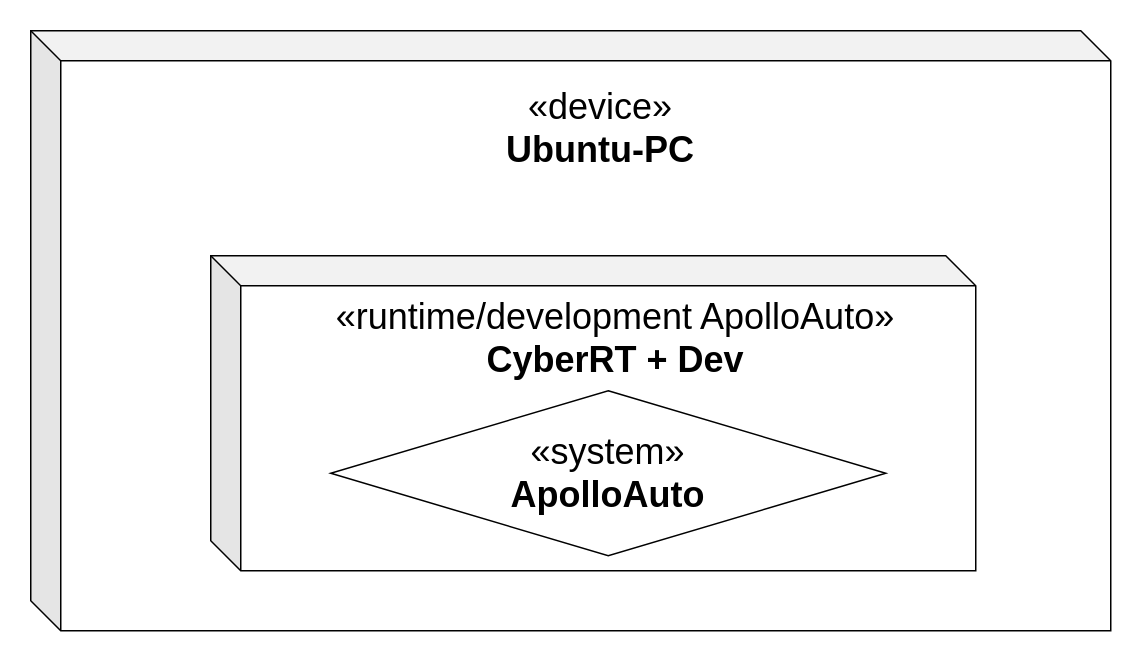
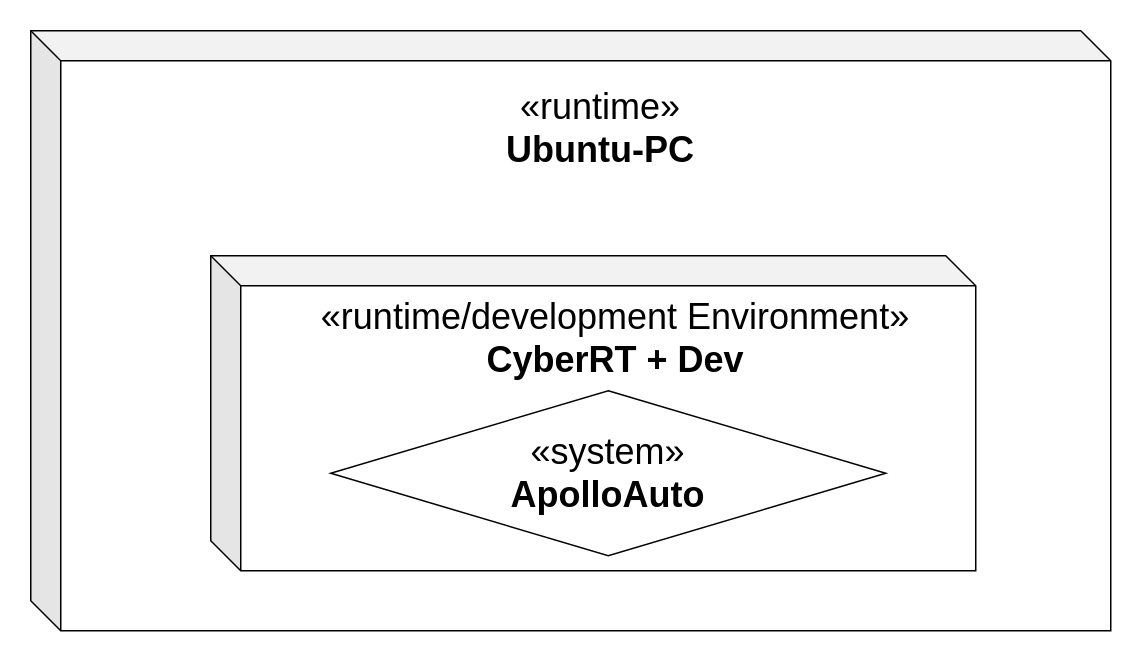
  <mxCell id="0" />
  <mxCell id="1" parent="0" />
  <mxCell id="2" value="" style="shape=cube;whiteSpace=wrap;html=1;boundedLbl=1;backgroundOutline=1;darkOpacity=0.05;darkOpacity2=0.1;" vertex="1" parent="1"><mxGeometry x="20" y="20" width="720" height="400" as="geometry" /></mxCell>
- <mxCell id="3" value="&lt;div&gt;&lt;font style=&quot;font-size: 24px&quot;&gt;«device»&lt;/font&gt;&lt;/div&gt;&lt;div&gt;&lt;font style=&quot;font-size: 24px&quot;&gt;&lt;b&gt;Ubuntu-PC&lt;/b&gt;&lt;br&gt;&lt;/font&gt;&lt;/div&gt;" style="text;html=1;strokeColor=none;fillColor=none;align=center;verticalAlign=middle;whiteSpace=wrap;rounded=0;" vertex="1" parent="1"><mxGeometry x="330" y="50" width="140" height="70" as="geometry" /></mxCell>
+ <mxCell id="3" value="&lt;div&gt;&lt;font style=&quot;font-size: 24px&quot;&gt;«runtime»&lt;/font&gt;&lt;/div&gt;&lt;div&gt;&lt;font style=&quot;font-size: 24px&quot;&gt;&lt;b&gt;Ubuntu-PC&lt;/b&gt;&lt;br&gt;&lt;/font&gt;&lt;/div&gt;" style="text;html=1;strokeColor=none;fillColor=none;align=center;verticalAlign=middle;whiteSpace=wrap;rounded=0;" vertex="1" parent="1"><mxGeometry x="330" y="50" width="140" height="70" as="geometry" /></mxCell>
  <mxCell id="4" value="" style="shape=cube;whiteSpace=wrap;html=1;boundedLbl=1;backgroundOutline=1;darkOpacity=0.05;darkOpacity2=0.1;" vertex="1" parent="1"><mxGeometry x="140" y="170" width="510" height="210" as="geometry" /></mxCell>
- <mxCell id="5" value="&lt;div&gt;&lt;font style=&quot;font-size: 24px&quot;&gt;«runtime/development ApolloAuto»&lt;/font&gt;&lt;/div&gt;&lt;div&gt;&lt;font style=&quot;font-size: 24px&quot;&gt;&lt;b&gt;CyberRT + Dev&lt;/b&gt;&lt;br&gt;&lt;/font&gt;&lt;/div&gt;" style="text;html=1;strokeColor=none;fillColor=none;align=center;verticalAlign=middle;whiteSpace=wrap;rounded=0;" vertex="1" parent="1"><mxGeometry x="160" y="190" width="500" height="70" as="geometry" /></mxCell>
+ <mxCell id="5" value="&lt;div&gt;&lt;font style=&quot;font-size: 24px&quot;&gt;«runtime/development Environment»&lt;/font&gt;&lt;/div&gt;&lt;div&gt;&lt;font style=&quot;font-size: 24px&quot;&gt;&lt;b&gt;CyberRT + Dev&lt;/b&gt;&lt;br&gt;&lt;/font&gt;&lt;/div&gt;" style="text;html=1;strokeColor=none;fillColor=none;align=center;verticalAlign=middle;whiteSpace=wrap;rounded=0;" vertex="1" parent="1"><mxGeometry x="160" y="190" width="500" height="70" as="geometry" /></mxCell>
  <mxCell id="6" value="&lt;div&gt;&lt;font style=&quot;font-size: 24px&quot;&gt;«&lt;/font&gt;&lt;font style=&quot;font-size: 24px&quot;&gt;system»&lt;/font&gt;&lt;/div&gt;&lt;div&gt;&lt;font style=&quot;font-size: 24px&quot;&gt;&lt;b&gt;ApolloAuto&lt;/b&gt;&lt;br&gt;&lt;/font&gt;&lt;/div&gt;" style="rhombus;whiteSpace=wrap;html=1;" vertex="1" parent="1"><mxGeometry x="220" y="260" width="370" height="110" as="geometry" /></mxCell>
